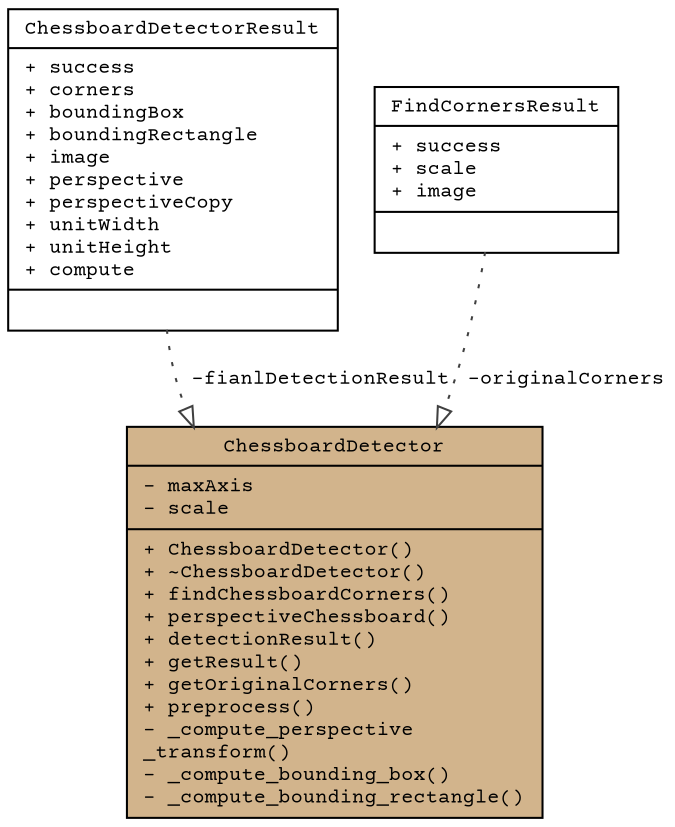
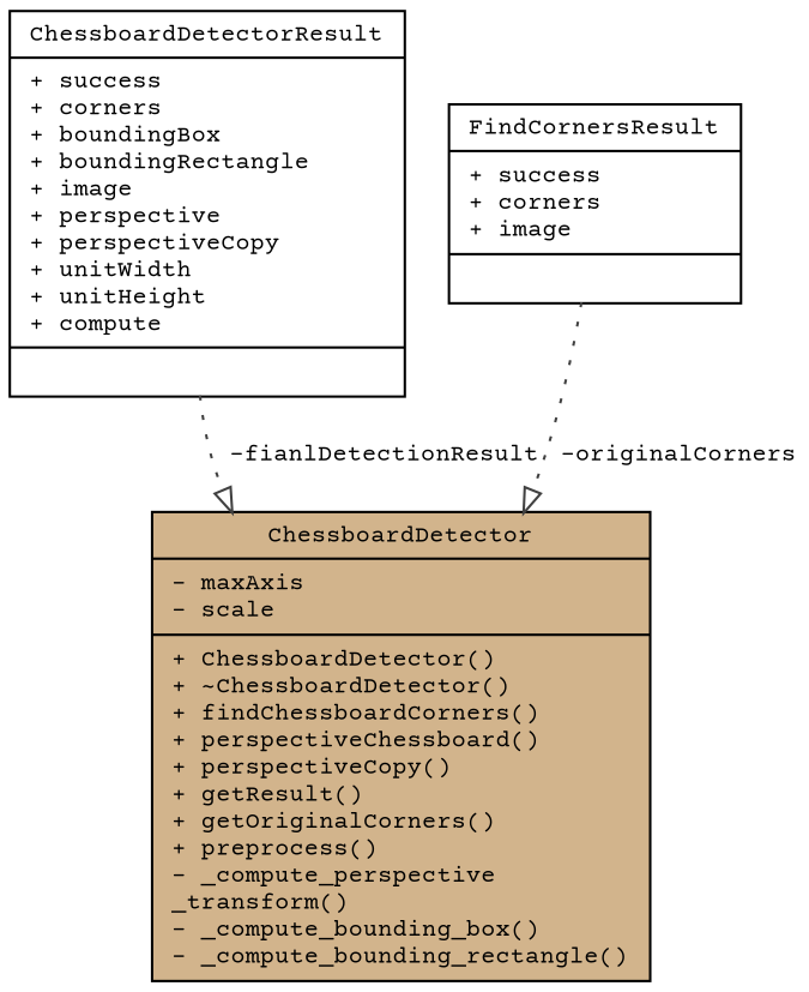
  digraph {
    fontname="Courier Prime"
    node [color=black fillcolor=white fontname="Courier Prime" fontsize=10 shape=record style=filled]
    edge [arrowhead=onormal color=grey25 fontname="Courier Prime" fontsize=10 labelfontname=Helvetica labelfontsize=10 style=dotted]
-   n1 [fillcolor=tan fontcolor=black height=0.2 label="{ChessboardDetector\n|- maxAxis\l- scale\l|+ ChessboardDetector()\l+ ~ChessboardDetector()\l+ findChessboardCorners()\l+ perspectiveChessboard()\l+ detectionResult()\l+ getResult()\l+ getOriginalCorners()\l+ preprocess()\l- _compute_perspective\l_transform()\l- _compute_bounding_box()\l- _compute_bounding_rectangle()\l}" width=0.4]
+   n1 [fillcolor=tan fontcolor=black height=0.2 label="{ChessboardDetector\n|- maxAxis\l- scale\l|+ ChessboardDetector()\l+ ~ChessboardDetector()\l+ findChessboardCorners()\l+ perspectiveChessboard()\l+ perspectiveCopy()\l+ getResult()\l+ getOriginalCorners()\l+ preprocess()\l- _compute_perspective\l_transform()\l- _compute_bounding_box()\l- _compute_bounding_rectangle()\l}" width=0.4]
    n2 [height=0.2 label="{ChessboardDetectorResult\n|+ success\l+ corners\l+ boundingBox\l+ boundingRectangle\l+ image\l+ perspective\l+ perspectiveCopy\l+ unitWidth\l+ unitHeight\l+ compute\l|}" width=0.4]
-   n3 [height=0.2 label="{FindCornersResult\n|+ success\l+ scale\l+ image\l|}" width=0.4]
+   n3 [height=0.2 label="{FindCornersResult\n|+ success\l+ corners\l+ image\l|}" width=0.4]
    n2 -> n1 [label=" -fianlDetectionResult"]
    n3 -> n1 [label=" -originalCorners"]
  }
